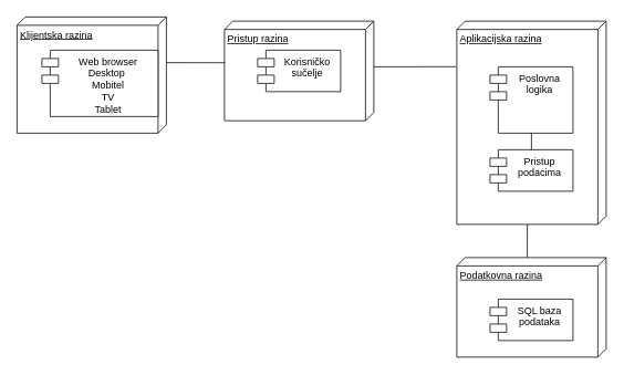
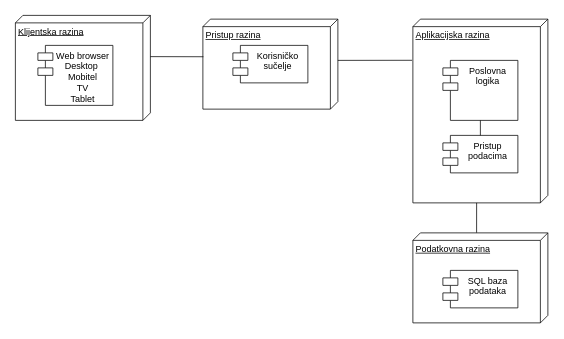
  <mxCell id="0" />
  <mxCell id="1" parent="0" />
  <mxCell id="2" value="Klijentska razina" style="verticalAlign=top;align=left;spacingTop=8;spacingLeft=2;spacingRight=12;shape=cube;size=10;direction=south;fontStyle=4;html=1;whiteSpace=wrap;" vertex="1" parent="1"><mxGeometry x="20" y="20" width="180" height="140" as="geometry" /></mxCell>
- <mxCell id="3" value="Web browser&lt;br&gt;Desktop&amp;nbsp;&lt;br&gt;Mobitel&lt;br&gt;TV&lt;br&gt;Tablet" style="shape=module;align=left;spacingLeft=20;align=center;verticalAlign=top;whiteSpace=wrap;html=1;" vertex="1" parent="1"><mxGeometry x="50" y="60" width="140" height="80" as="geometry" /></mxCell>
+ <mxCell id="3" value="Web browser&lt;br&gt;Desktop&amp;nbsp;&lt;br&gt;Mobitel&lt;br&gt;TV&lt;br&gt;Tablet" style="shape=module;align=left;spacingLeft=20;align=center;verticalAlign=top;whiteSpace=wrap;html=1;" vertex="1" parent="1"><mxGeometry x="50" y="60" width="100" height="80" as="geometry" /></mxCell>
  <mxCell id="4" value="Pristup razina" style="verticalAlign=top;align=left;spacingTop=8;spacingLeft=2;spacingRight=12;shape=cube;size=10;direction=south;fontStyle=4;html=1;whiteSpace=wrap;" vertex="1" parent="1"><mxGeometry x="270" y="25" width="180" height="120" as="geometry" /></mxCell>
  <mxCell id="5" value="Korisničko sučelje" style="shape=module;align=left;spacingLeft=20;align=center;verticalAlign=top;whiteSpace=wrap;html=1;" vertex="1" parent="1"><mxGeometry x="310" y="60" width="100" height="50" as="geometry" /></mxCell>
  <mxCell id="6" value="Aplikacijska razina" style="verticalAlign=top;align=left;spacingTop=8;spacingLeft=2;spacingRight=12;shape=cube;size=10;direction=south;fontStyle=4;html=1;whiteSpace=wrap;" vertex="1" parent="1"><mxGeometry x="550" y="25" width="180" height="245" as="geometry" /></mxCell>
  <mxCell id="7" value="Poslovna logika" style="shape=module;align=left;spacingLeft=20;align=center;verticalAlign=top;whiteSpace=wrap;html=1;" vertex="1" parent="1"><mxGeometry x="590" y="80" width="100" height="80" as="geometry" /></mxCell>
  <mxCell id="8" value="Pristup podacima" style="shape=module;align=left;spacingLeft=20;align=center;verticalAlign=top;whiteSpace=wrap;html=1;" vertex="1" parent="1"><mxGeometry x="590" y="180" width="100" height="50" as="geometry" /></mxCell>
  <mxCell id="9" value="Podatkovna razina" style="verticalAlign=top;align=left;spacingTop=8;spacingLeft=2;spacingRight=12;shape=cube;size=10;direction=south;fontStyle=4;html=1;whiteSpace=wrap;" vertex="1" parent="1"><mxGeometry x="550" y="310" width="180" height="120" as="geometry" /></mxCell>
  <mxCell id="10" value="SQL baza podataka" style="shape=module;align=left;spacingLeft=20;align=center;verticalAlign=top;whiteSpace=wrap;html=1;" vertex="1" parent="1"><mxGeometry x="590" y="360" width="100" height="50" as="geometry" /></mxCell>
  <mxCell id="11" value="" style="endArrow=none;html=1;rounded=0;exitX=0;exitY=0;exitDx=55;exitDy=0;exitPerimeter=0;entryX=0.418;entryY=0.996;entryDx=0;entryDy=0;entryPerimeter=0;" edge="1" parent="1" source="2" target="4"><mxGeometry width="50" height="50" relative="1" as="geometry"><mxPoint x="310" y="210" as="sourcePoint" /><mxPoint x="360" y="160" as="targetPoint" /></mxGeometry></mxCell>
  <mxCell id="12" value="" style="endArrow=none;html=1;rounded=0;exitX=0;exitY=0;exitDx=55;exitDy=0;exitPerimeter=0;entryX=0.224;entryY=1.006;entryDx=0;entryDy=0;entryPerimeter=0;" edge="1" parent="1" source="4" target="6"><mxGeometry width="50" height="50" relative="1" as="geometry"><mxPoint x="490" y="250" as="sourcePoint" /><mxPoint x="540" y="200" as="targetPoint" /></mxGeometry></mxCell>
  <mxCell id="13" value="" style="endArrow=none;html=1;rounded=0;entryX=0.5;entryY=1;entryDx=0;entryDy=0;exitX=0.5;exitY=0;exitDx=0;exitDy=0;" edge="1" parent="1" source="8" target="7"><mxGeometry width="50" height="50" relative="1" as="geometry"><mxPoint x="540" y="250" as="sourcePoint" /><mxPoint x="590" y="200" as="targetPoint" /></mxGeometry></mxCell>
  <mxCell id="14" value="" style="endArrow=none;html=1;rounded=0;entryX=0;entryY=0;entryDx=245;entryDy=95;entryPerimeter=0;exitX=-0.002;exitY=0.528;exitDx=0;exitDy=0;exitPerimeter=0;" edge="1" parent="1" source="9" target="6"><mxGeometry width="50" height="50" relative="1" as="geometry"><mxPoint x="540" y="250" as="sourcePoint" /><mxPoint x="590" y="200" as="targetPoint" /></mxGeometry></mxCell>
  <mxCell id="15" style="edgeStyle=orthogonalEdgeStyle;rounded=0;orthogonalLoop=1;jettySize=auto;html=1;exitX=0.5;exitY=1;exitDx=0;exitDy=0;" edge="1" parent="1" source="3" target="3"><mxGeometry relative="1" as="geometry" /></mxCell>
